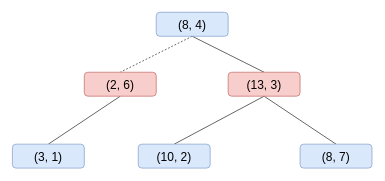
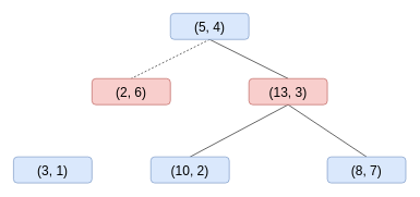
  <mxCell id="0" />
  <mxCell id="1" parent="0" />
  <mxCell id="2" style="rounded=0;orthogonalLoop=1;jettySize=auto;html=1;exitX=0.5;exitY=1;exitDx=0;exitDy=0;entryX=0.5;entryY=0;entryDx=0;entryDy=0;fontSize=20;endArrow=none;endFill=0;dashed=1;" edge="1" parent="1" source="4" target="6"><mxGeometry relative="1" as="geometry" /></mxCell>
  <mxCell id="3" style="edgeStyle=none;rounded=0;orthogonalLoop=1;jettySize=auto;html=1;exitX=0.5;exitY=1;exitDx=0;exitDy=0;entryX=0.5;entryY=0;entryDx=0;entryDy=0;fontSize=20;endArrow=none;endFill=0;" edge="1" parent="1" source="4" target="9"><mxGeometry relative="1" as="geometry" /></mxCell>
- <mxCell id="4" value="&lt;font style=&quot;font-size: 20px&quot;&gt;(8, 4)&lt;/font&gt;" style="rounded=1;whiteSpace=wrap;html=1;fillColor=#dae8fc;strokeColor=#6c8ebf;" vertex="1" parent="1"><mxGeometry x="260" y="20" width="120" height="40" as="geometry" /></mxCell>
- <mxCell id="5" style="edgeStyle=none;rounded=0;orthogonalLoop=1;jettySize=auto;html=1;exitX=0.5;exitY=1;exitDx=0;exitDy=0;entryX=0.5;entryY=0;entryDx=0;entryDy=0;fontSize=20;endArrow=none;endFill=0;" edge="1" parent="1" source="6" target="12"><mxGeometry relative="1" as="geometry" /></mxCell>
+ <mxCell id="4" value="&lt;font style=&quot;font-size: 20px&quot;&gt;(5, 4)&lt;/font&gt;" style="rounded=1;whiteSpace=wrap;html=1;fillColor=#dae8fc;strokeColor=#6c8ebf;" vertex="1" parent="1"><mxGeometry x="260" y="20" width="120" height="40" as="geometry" /></mxCell>
  <mxCell id="6" value="&lt;font style=&quot;font-size: 20px&quot;&gt;(2, 6)&lt;/font&gt;" style="rounded=1;whiteSpace=wrap;html=1;fillColor=#f8cecc;strokeColor=#b85450;" vertex="1" parent="1"><mxGeometry x="140" y="120" width="120" height="40" as="geometry" /></mxCell>
  <mxCell id="7" style="edgeStyle=none;rounded=0;orthogonalLoop=1;jettySize=auto;html=1;exitX=0.5;exitY=1;exitDx=0;exitDy=0;entryX=0.5;entryY=0;entryDx=0;entryDy=0;fontSize=20;endArrow=none;endFill=0;" edge="1" parent="1" source="9" target="10"><mxGeometry relative="1" as="geometry" /></mxCell>
  <mxCell id="8" style="edgeStyle=none;rounded=0;orthogonalLoop=1;jettySize=auto;html=1;exitX=0.5;exitY=1;exitDx=0;exitDy=0;entryX=0.5;entryY=0;entryDx=0;entryDy=0;fontSize=20;endArrow=none;endFill=0;" edge="1" parent="1" source="9" target="11"><mxGeometry relative="1" as="geometry" /></mxCell>
  <mxCell id="9" value="&lt;font style=&quot;font-size: 20px&quot;&gt;(13, 3)&lt;/font&gt;" style="rounded=1;whiteSpace=wrap;html=1;fillColor=#f8cecc;strokeColor=#b85450;" vertex="1" parent="1"><mxGeometry x="380" y="120" width="120" height="40" as="geometry" /></mxCell>
  <mxCell id="10" value="&lt;font style=&quot;font-size: 20px&quot;&gt;(10, 2)&lt;/font&gt;" style="rounded=1;whiteSpace=wrap;html=1;fillColor=#dae8fc;strokeColor=#6c8ebf;" vertex="1" parent="1"><mxGeometry x="230" y="240" width="120" height="40" as="geometry" /></mxCell>
  <mxCell id="11" value="&lt;font style=&quot;font-size: 20px&quot;&gt;(8, 7)&lt;/font&gt;" style="rounded=1;whiteSpace=wrap;html=1;fillColor=#dae8fc;strokeColor=#6c8ebf;" vertex="1" parent="1"><mxGeometry x="500" y="240" width="120" height="40" as="geometry" /></mxCell>
  <mxCell id="12" value="&lt;font style=&quot;font-size: 20px&quot;&gt;(3, 1)&lt;/font&gt;" style="rounded=1;whiteSpace=wrap;html=1;fillColor=#dae8fc;strokeColor=#6c8ebf;" vertex="1" parent="1"><mxGeometry x="20" y="240" width="120" height="40" as="geometry" /></mxCell>
